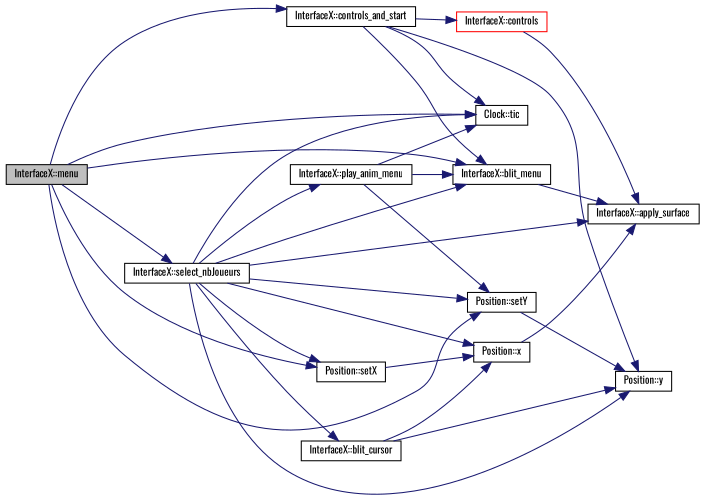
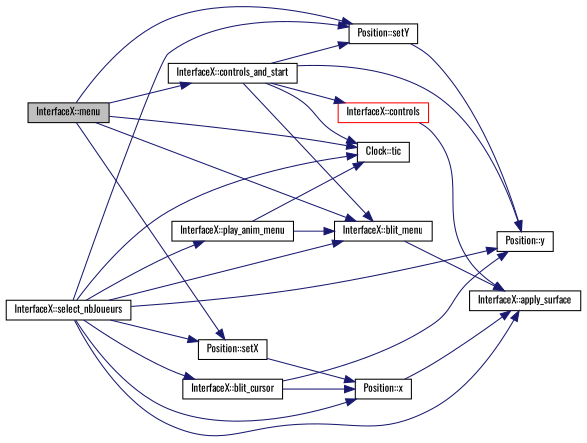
  digraph {
    fontname=Oswald
    rankdir=LR
    node [color=black fontname=Oswald fontsize=10 shape=record]
    edge [color=midnightblue fontname=Oswald fontsize=10 labelfontname=Helvetica labelfontsize=10 style=solid]
    n1 [fillcolor=grey75 fontcolor=black height=0.2 label="InterfaceX::menu" style=filled width=0.4]
    n2 [height=0.2 label="InterfaceX::blit_menu" width=0.4]
    n3 [height=0.2 label="InterfaceX::controls_and_start" width=0.4]
    n4 [height=0.2 label="Position::setY" width=0.4]
    n5 [height=0.2 label="Clock::tic" width=0.4]
    n6 [height=0.2 label="InterfaceX::select_nbJoueurs" width=0.4]
    n7 [height=0.2 label="Position::setX" width=0.4]
    n8 [height=0.2 label="InterfaceX::apply_surface" width=0.4]
    n9 [height=0.2 label="Position::y" width=0.4]
    n10 [color=red height=0.2 label="InterfaceX::controls" width=0.4]
    n11 [height=0.2 label="InterfaceX::play_anim_menu" width=0.4]
    n12 [height=0.2 label="InterfaceX::blit_cursor" width=0.4]
    n13 [height=0.2 label="Position::x" width=0.4]
    n1 -> n2
    n1 -> n3
    n1 -> n4
    n1 -> n5
-   n1 -> n6
    n1 -> n7
    n2 -> n8
    n3 -> n2
-   n11 -> n4
+   n3 -> n4
    n3 -> n5
    n3 -> n9
    n3 -> n10
    n4 -> n9
    n6 -> n2
    n6 -> n4
    n6 -> n5
    n6 -> n7
    n6 -> n8
    n6 -> n9
    n6 -> n11
    n6 -> n12
    n6 -> n13
    n7 -> n13
    n10 -> n8
    n11 -> n2
    n11 -> n5
    n12 -> n9
    n12 -> n13
    n13 -> n8
  }
